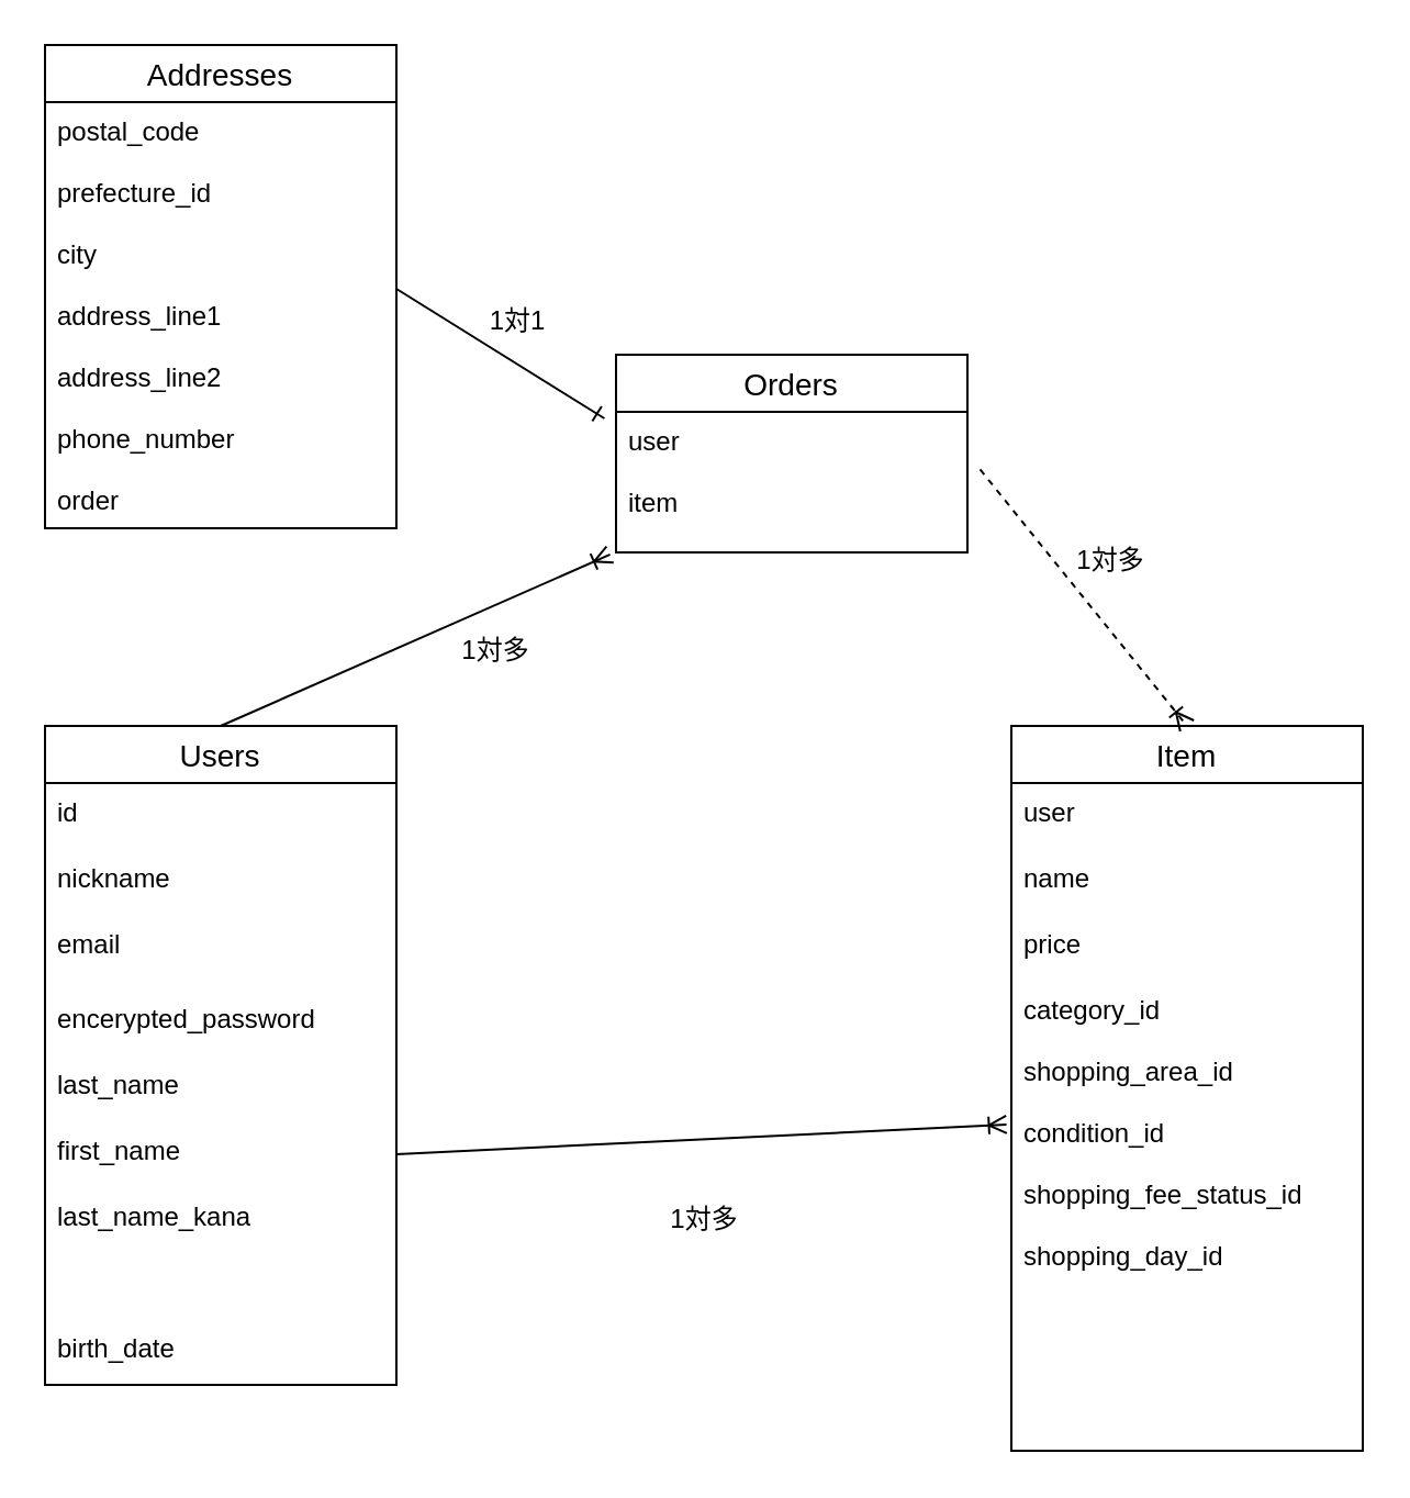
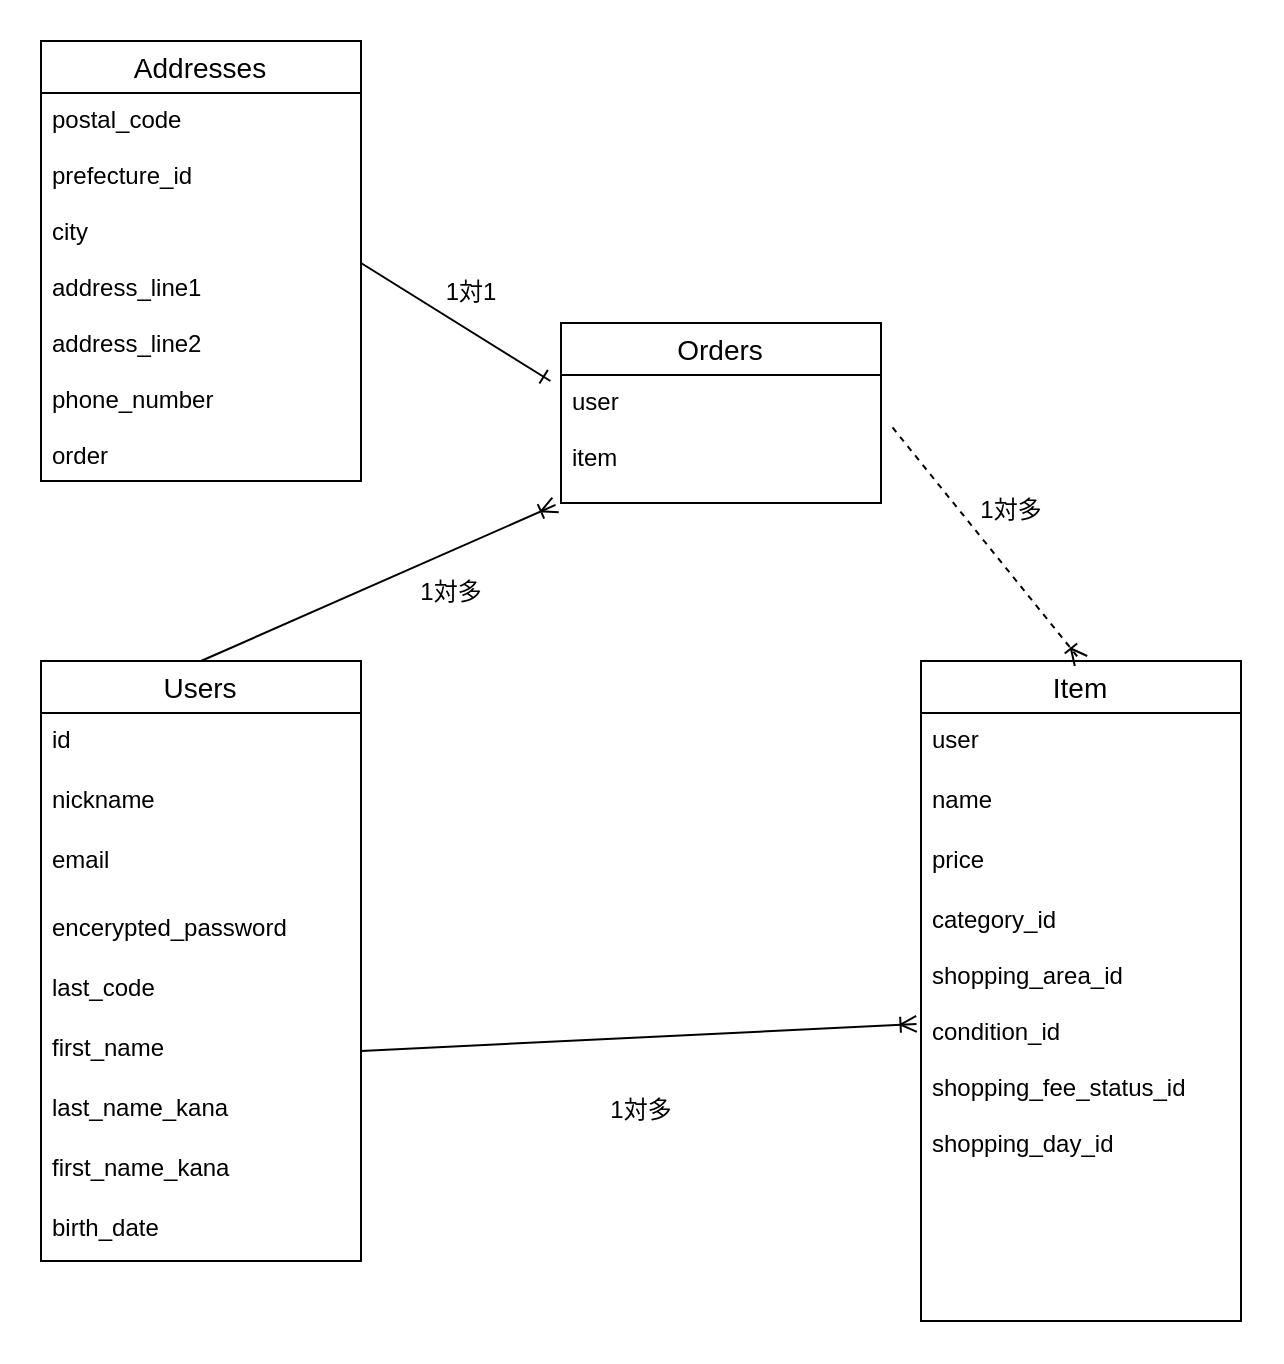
  <mxCell id="0" />
  <mxCell id="1" parent="0" />
  <mxCell id="2" value="Users" style="swimlane;fontStyle=0;childLayout=stackLayout;horizontal=1;startSize=26;horizontalStack=0;resizeParent=1;resizeParentMax=0;resizeLast=0;collapsible=1;marginBottom=0;align=center;fontSize=14;" vertex="1" parent="1"><mxGeometry x="20" y="330" width="160" height="300" as="geometry" /></mxCell>
  <mxCell id="3" value="id" style="text;strokeColor=none;fillColor=none;spacingLeft=4;spacingRight=4;overflow=hidden;rotatable=0;points=[[0,0.5],[1,0.5]];portConstraint=eastwest;fontSize=12;" vertex="1" parent="2"><mxGeometry y="26" width="160" height="30" as="geometry" /></mxCell>
  <mxCell id="4" value="nickname" style="text;strokeColor=none;fillColor=none;spacingLeft=4;spacingRight=4;overflow=hidden;rotatable=0;points=[[0,0.5],[1,0.5]];portConstraint=eastwest;fontSize=12;" vertex="1" parent="2"><mxGeometry y="56" width="160" height="244" as="geometry" /></mxCell>
  <mxCell id="5" value="Item" style="swimlane;fontStyle=0;childLayout=stackLayout;horizontal=1;startSize=26;horizontalStack=0;resizeParent=1;resizeParentMax=0;resizeLast=0;collapsible=1;marginBottom=0;align=center;fontSize=14;" vertex="1" parent="1"><mxGeometry x="460" y="330" width="160" height="330" as="geometry" /></mxCell>
  <mxCell id="6" value="user" style="text;strokeColor=none;fillColor=none;spacingLeft=4;spacingRight=4;overflow=hidden;rotatable=0;points=[[0,0.5],[1,0.5]];portConstraint=eastwest;fontSize=12;" vertex="1" parent="5"><mxGeometry y="26" width="160" height="30" as="geometry" /></mxCell>
  <mxCell id="7" value="name" style="text;strokeColor=none;fillColor=none;spacingLeft=4;spacingRight=4;overflow=hidden;rotatable=0;points=[[0,0.5],[1,0.5]];portConstraint=eastwest;fontSize=12;" vertex="1" parent="5"><mxGeometry y="56" width="160" height="30" as="geometry" /></mxCell>
  <mxCell id="8" value="price" style="text;strokeColor=none;fillColor=none;spacingLeft=4;spacingRight=4;overflow=hidden;rotatable=0;points=[[0,0.5],[1,0.5]];portConstraint=eastwest;fontSize=12;" vertex="1" parent="5"><mxGeometry y="86" width="160" height="30" as="geometry" /></mxCell>
  <mxCell id="9" value="category_id&#10;&#10;shopping_area_id&#10;&#10;condition_id&#10;&#10;shopping_fee_status_id&#10;&#10;shopping_day_id&#10;" style="text;strokeColor=none;fillColor=none;spacingLeft=4;spacingRight=4;overflow=hidden;rotatable=0;points=[[0,0.5],[1,0.5]];portConstraint=eastwest;fontSize=12;" vertex="1" parent="5"><mxGeometry y="116" width="160" height="214" as="geometry" /></mxCell>
  <mxCell id="10" value="Orders" style="swimlane;fontStyle=0;childLayout=stackLayout;horizontal=1;startSize=26;horizontalStack=0;resizeParent=1;resizeParentMax=0;resizeLast=0;collapsible=1;marginBottom=0;align=center;fontSize=14;" vertex="1" parent="1"><mxGeometry x="280" y="161" width="160" height="90" as="geometry" /></mxCell>
  <mxCell id="11" value="user&#10;&#10;item" style="text;strokeColor=none;fillColor=none;spacingLeft=4;spacingRight=4;overflow=hidden;rotatable=0;points=[[0,0.5],[1,0.5]];portConstraint=eastwest;fontSize=12;" vertex="1" parent="10"><mxGeometry y="26" width="160" height="64" as="geometry" /></mxCell>
  <mxCell id="12" style="edgeStyle=none;html=1;exitX=0.5;exitY=0;exitDx=0;exitDy=0;endArrow=ERoneToMany;endFill=0;entryX=-0.017;entryY=1.015;entryDx=0;entryDy=0;entryPerimeter=0;" edge="1" parent="1" source="2" target="11"><mxGeometry relative="1" as="geometry"><mxPoint x="180" y="216" as="sourcePoint" /><mxPoint x="240" y="255" as="targetPoint" /><Array as="points" /></mxGeometry></mxCell>
  <mxCell id="13" style="edgeStyle=none;html=1;exitX=1.036;exitY=0.41;exitDx=0;exitDy=0;entryX=0.5;entryY=0;entryDx=0;entryDy=0;exitPerimeter=0;endArrow=ERoneToMany;endFill=0;dashed=1;" edge="1" parent="1" source="11" target="5"><mxGeometry relative="1" as="geometry"><mxPoint x="460" y="216" as="sourcePoint" /><mxPoint x="540" y="305" as="targetPoint" /></mxGeometry></mxCell>
  <mxCell id="14" value="encerypted_password" style="text;strokeColor=none;fillColor=none;spacingLeft=4;spacingRight=4;overflow=hidden;rotatable=0;points=[[0,0.5],[1,0.5]];portConstraint=eastwest;fontSize=12;" vertex="1" parent="1"><mxGeometry x="20" y="450" width="160" height="185" as="geometry" /></mxCell>
  <mxCell id="15" value="email" style="text;strokeColor=none;fillColor=none;spacingLeft=4;spacingRight=4;overflow=hidden;rotatable=0;points=[[0,0.5],[1,0.5]];portConstraint=eastwest;fontSize=12;" vertex="1" parent="1"><mxGeometry x="20" y="416" width="160" height="209" as="geometry" /></mxCell>
- <mxCell id="16" value="last_name" style="text;strokeColor=none;fillColor=none;spacingLeft=4;spacingRight=4;overflow=hidden;rotatable=0;points=[[0,0.5],[1,0.5]];portConstraint=eastwest;fontSize=12;" vertex="1" parent="1"><mxGeometry x="20" y="480" width="160" height="70" as="geometry" /></mxCell>
+ <mxCell id="16" value="last_code" style="text;strokeColor=none;fillColor=none;spacingLeft=4;spacingRight=4;overflow=hidden;rotatable=0;points=[[0,0.5],[1,0.5]];portConstraint=eastwest;fontSize=12;" vertex="1" parent="1"><mxGeometry x="20" y="480" width="160" height="70" as="geometry" /></mxCell>
  <mxCell id="17" value="first_name" style="text;strokeColor=none;fillColor=none;spacingLeft=4;spacingRight=4;overflow=hidden;rotatable=0;points=[[0,0.5],[1,0.5]];portConstraint=eastwest;fontSize=12;" vertex="1" parent="1"><mxGeometry x="20" y="510" width="160" height="30" as="geometry" /></mxCell>
  <mxCell id="18" value="last_name_kana" style="text;strokeColor=none;fillColor=none;spacingLeft=4;spacingRight=4;overflow=hidden;rotatable=0;points=[[0,0.5],[1,0.5]];portConstraint=eastwest;fontSize=12;" vertex="1" parent="1"><mxGeometry x="20" y="540" width="160" height="30" as="geometry" /></mxCell>
+ <mxCell id="19" value="first_name_kana" style="text;strokeColor=none;fillColor=none;spacingLeft=4;spacingRight=4;overflow=hidden;rotatable=0;points=[[0,0.5],[1,0.5]];portConstraint=eastwest;fontSize=12;" vertex="1" parent="1"><mxGeometry x="20" y="570" width="160" height="30" as="geometry" /></mxCell>
  <mxCell id="20" value="birth_date" style="text;strokeColor=none;fillColor=none;spacingLeft=4;spacingRight=4;overflow=hidden;rotatable=0;points=[[0,0.5],[1,0.5]];portConstraint=eastwest;fontSize=12;" vertex="1" parent="1"><mxGeometry x="20" y="600" width="160" height="30" as="geometry" /></mxCell>
  <mxCell id="21" style="edgeStyle=none;html=1;exitX=1;exitY=0.5;exitDx=0;exitDy=0;entryX=-0.014;entryY=0.306;entryDx=0;entryDy=0;entryPerimeter=0;endArrow=ERoneToMany;endFill=0;" edge="1" parent="1" source="17" target="9"><mxGeometry relative="1" as="geometry"><mxPoint x="180" y="485" as="sourcePoint" /><mxPoint x="450" y="525" as="targetPoint" /></mxGeometry></mxCell>
  <mxCell id="22" value="1対多" style="text;html=1;align=center;verticalAlign=middle;resizable=0;points=[];autosize=1;strokeColor=none;fillColor=none;" vertex="1" parent="1"><mxGeometry x="200" y="281" width="50" height="30" as="geometry" /></mxCell>
  <mxCell id="23" value="1対多" style="text;html=1;align=center;verticalAlign=middle;resizable=0;points=[];autosize=1;strokeColor=none;fillColor=none;" vertex="1" parent="1"><mxGeometry x="480" y="240" width="50" height="30" as="geometry" /></mxCell>
  <mxCell id="24" value="1対多" style="text;html=1;align=center;verticalAlign=middle;resizable=0;points=[];autosize=1;strokeColor=none;fillColor=none;" vertex="1" parent="1"><mxGeometry x="295" y="540" width="50" height="30" as="geometry" /></mxCell>
  <mxCell id="25" value="Addresses" style="swimlane;fontStyle=0;childLayout=stackLayout;horizontal=1;startSize=26;horizontalStack=0;resizeParent=1;resizeParentMax=0;resizeLast=0;collapsible=1;marginBottom=0;align=center;fontSize=14;" vertex="1" parent="1"><mxGeometry x="20" y="20" width="160" height="220" as="geometry" /></mxCell>
  <mxCell id="26" value="postal_code&#10;&#10;prefecture_id&#10;&#10;city&#10;&#10;address_line1&#10;&#10;address_line2&#10;&#10;phone_number&#10;&#10;order" style="text;strokeColor=none;fillColor=none;spacingLeft=4;spacingRight=4;overflow=hidden;rotatable=0;points=[[0,0.5],[1,0.5]];portConstraint=eastwest;fontSize=12;" vertex="1" parent="25"><mxGeometry y="26" width="160" height="194" as="geometry" /></mxCell>
  <mxCell id="27" style="edgeStyle=none;html=1;exitX=1.036;exitY=0.41;exitDx=0;exitDy=0;entryX=-0.033;entryY=0.047;entryDx=0;entryDy=0;exitPerimeter=0;endArrow=ERone;endFill=0;entryPerimeter=0;" edge="1" parent="1" target="11"><mxGeometry relative="1" as="geometry"><mxPoint x="180" y="131" as="sourcePoint" /><mxPoint x="274.24" y="227.26" as="targetPoint" /></mxGeometry></mxCell>
  <mxCell id="28" value="1対1" style="text;html=1;align=center;verticalAlign=middle;resizable=0;points=[];autosize=1;strokeColor=none;fillColor=none;" vertex="1" parent="1"><mxGeometry x="210" y="131" width="50" height="30" as="geometry" /></mxCell>
